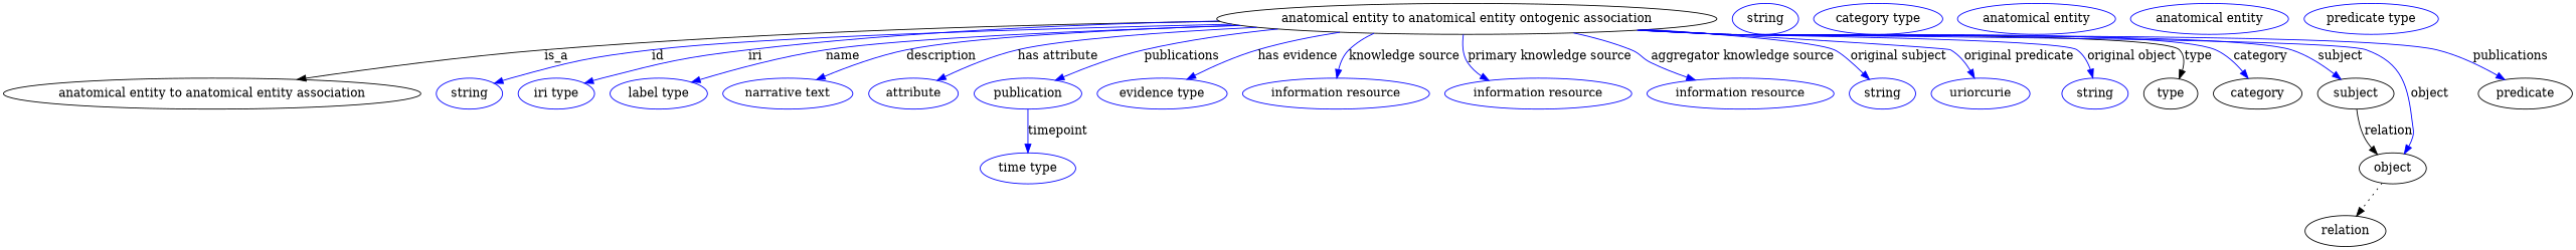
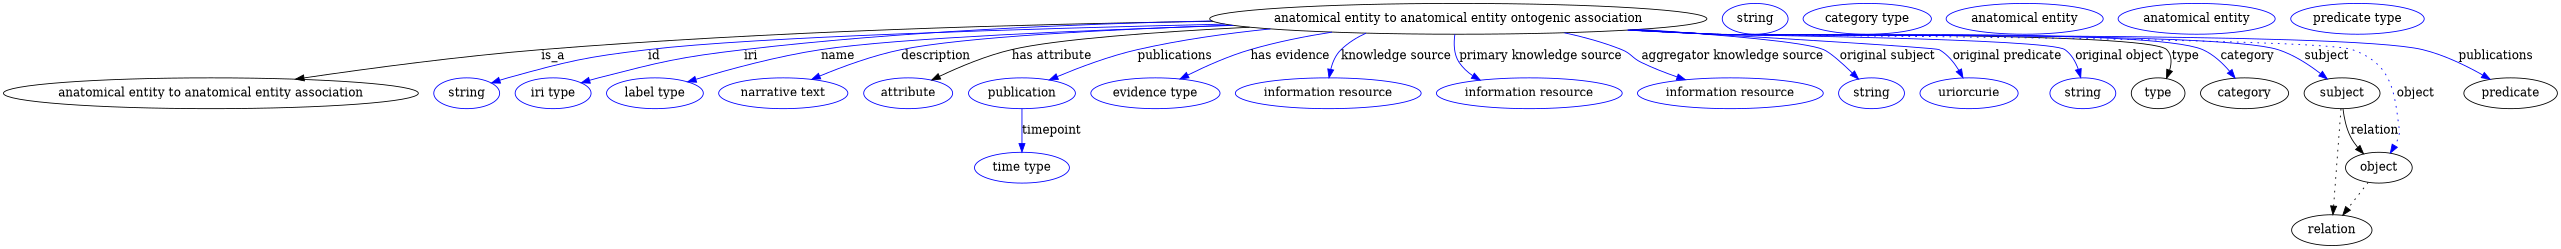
  digraph {
    node [color=blue]
    edge [color=blue style=solid]
    n1 [height=0.5 label="anatomical entity to anatomical entity ontogenic association" width=8.0701 color=""]
    "anatomical entity to anatomical entity association" [height=0.5 width=6.7341 color=""]
    n3 [height=0.5 label=string width=1.0652]
    n4 [height=0.5 label="iri type" width=1.2277]
    n5 [height=0.5 label="label type" width=1.5707]
    n6 [height=0.5 label="narrative text" width=2.0943]
    n7 [height=0.5 label=attribute width=1.4443]
    n8 [height=0.5 label=publication width=1.7332]
    n9 [height=0.5 label="evidence type" width=2.0943]
    n10 [height=0.5 label="information resource" width=3.015]
    n11 [height=0.5 label="information resource" width=3.015]
    n12 [height=0.5 label="information resource" width=3.015]
    n13 [height=0.5 label=string width=1.0652]
    n14 [height=0.5 label=uriorcurie width=1.5887]
    n15 [height=0.5 label=string width=1.0652]
    type [height=0.5 width=0.86659 color=""]
    category [height=0.5 width=1.4263 color=""]
    subject [height=0.5 width=1.2277 color=""]
    object [height=0.5 width=1.0832 color=""]
    predicate [height=0.5 width=1.5165 color=""]
    n21 [height=0.5 label="time type" width=1.5346]
    relation [height=0.5 width=1.2999 color=""]
    n23 [height=0.5 label=string width=1.0652]
    n24 [height=0.5 label="category type" width=2.0762]
    n25 [height=0.5 label="anatomical entity" width=2.5456]
    n26 [height=0.5 label="anatomical entity" width=2.5456]
    n27 [height=0.5 label="predicate type" width=2.1665]
    n1 -> "anatomical entity to anatomical entity association" [label=is_a color="" style=""]
    n1 -> n3 [label=id]
    n1 -> n4 [label=iri]
    n1 -> n5 [label=name]
    n1 -> n6 [label=description]
-   n1 -> n7 [label="has attribute"]
+   n1 -> n7 [color=black label="has attribute"]
    n1 -> n8 [label=publications]
    n1 -> n9 [label="has evidence"]
    n1 -> n10 [label="knowledge source"]
    n1 -> n11 [label="primary knowledge source"]
    n1 -> n12 [label="aggregator knowledge source"]
    n1 -> n13 [label="original subject"]
    n1 -> n14 [label="original predicate"]
    n1 -> n15 [label="original object"]
    n1 -> type [color=black label=type]
    n1 -> category [label=category]
    n1 -> subject [label=subject]
-   n1 -> object [label=object]
+   n1 -> object [label=object style=dotted]
    n1 -> predicate [label=publications]
    n8 -> n21 [label=timepoint]
    subject -> object [label=relation color="" style=""]
+   subject -> relation [style=dotted color=""]
    object -> relation [style=dotted color=""]
  }
